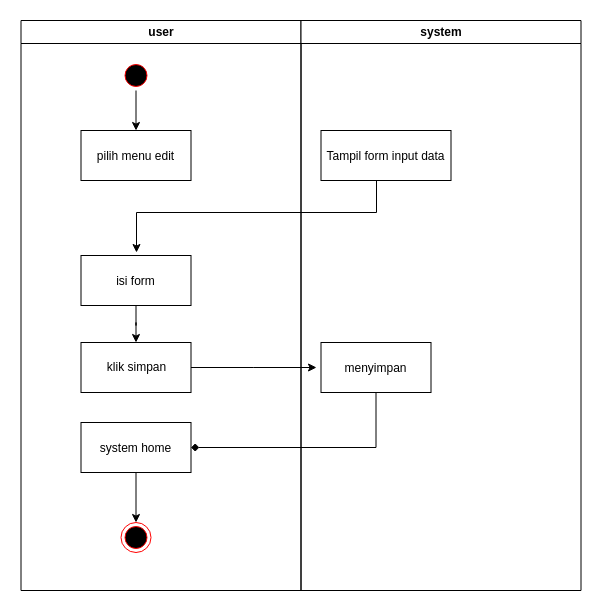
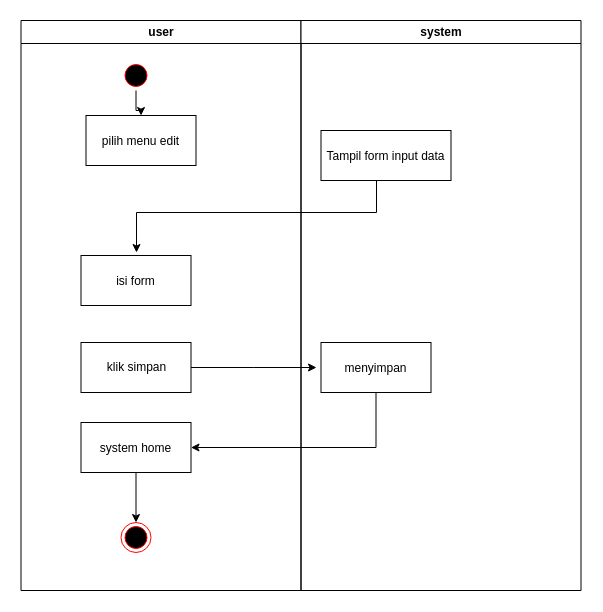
  <mxCell id="0" />
  <mxCell id="1" parent="0" />
  <mxCell id="2" value="user" style="swimlane;whiteSpace=wrap" parent="1" vertex="1"><mxGeometry x="20.5" y="20" width="280" height="570" as="geometry" /></mxCell>
  <mxCell id="3" style="edgeStyle=orthogonalEdgeStyle;rounded=0;orthogonalLoop=1;jettySize=auto;html=1;entryX=0.5;entryY=0;entryDx=0;entryDy=0;" edge="1" parent="2" source="4" target="5"><mxGeometry relative="1" as="geometry" /></mxCell>
  <mxCell id="4" value="" style="ellipse;shape=startState;fillColor=#000000;strokeColor=#ff0000;" parent="2" vertex="1"><mxGeometry x="100" y="40" width="30" height="30" as="geometry" /></mxCell>
- <mxCell id="5" value="pilih menu edit" style="" parent="2" vertex="1"><mxGeometry x="60" y="110" width="110" height="50" as="geometry" /></mxCell>
- <mxCell id="6" style="edgeStyle=orthogonalEdgeStyle;rounded=0;orthogonalLoop=1;jettySize=auto;html=1;entryX=0.5;entryY=0;entryDx=0;entryDy=0;" edge="1" parent="2" source="7" target="11"><mxGeometry relative="1" as="geometry" /></mxCell>
+ <mxCell id="5" value="pilih menu edit" style="" parent="2" vertex="1"><mxGeometry x="65" y="95" width="110" height="50" as="geometry" /></mxCell>
  <mxCell id="7" value="isi form" style="" parent="2" vertex="1"><mxGeometry x="60" y="235" width="110" height="50" as="geometry" /></mxCell>
  <mxCell id="8" style="edgeStyle=orthogonalEdgeStyle;rounded=0;orthogonalLoop=1;jettySize=auto;html=1;entryX=0.5;entryY=0;entryDx=0;entryDy=0;" edge="1" parent="2" source="9" target="10"><mxGeometry relative="1" as="geometry" /></mxCell>
  <mxCell id="9" value="system home" style="" parent="2" vertex="1"><mxGeometry x="60" y="402" width="110" height="50" as="geometry" /></mxCell>
  <mxCell id="10" value="" style="ellipse;html=1;shape=endState;fillColor=#000000;strokeColor=#ff0000;" vertex="1" parent="2"><mxGeometry x="100" y="502" width="30" height="30" as="geometry" /></mxCell>
  <mxCell id="11" value="klik simpan" style="html=1;" vertex="1" parent="2"><mxGeometry x="60" y="322" width="110" height="50" as="geometry" /></mxCell>
  <mxCell id="12" value="system" style="swimlane;whiteSpace=wrap;startSize=23;" parent="1" vertex="1"><mxGeometry x="300.5" y="20" width="280" height="570" as="geometry" /></mxCell>
  <mxCell id="13" value="Tampil form input data" style="" parent="12" vertex="1"><mxGeometry x="20" y="110" width="130" height="50" as="geometry" /></mxCell>
  <mxCell id="14" value="menyimpan" style="" parent="12" vertex="1"><mxGeometry x="20" y="322" width="110" height="50" as="geometry" /></mxCell>
  <mxCell id="15" style="edgeStyle=orthogonalEdgeStyle;rounded=0;orthogonalLoop=1;jettySize=auto;html=1;" edge="1" parent="1" source="13"><mxGeometry relative="1" as="geometry"><mxPoint x="136" y="252" as="targetPoint" /><Array as="points"><mxPoint x="376" y="212" /><mxPoint x="136" y="212" /></Array></mxGeometry></mxCell>
- <mxCell id="16" style="edgeStyle=orthogonalEdgeStyle;rounded=0;orthogonalLoop=1;jettySize=auto;html=1;endArrow=diamond;" edge="1" parent="1" source="14" target="9"><mxGeometry relative="1" as="geometry"><mxPoint x="376" y="342" as="targetPoint" /><Array as="points"><mxPoint x="375" y="447" /></Array></mxGeometry></mxCell>
+ <mxCell id="16" style="edgeStyle=orthogonalEdgeStyle;rounded=0;orthogonalLoop=1;jettySize=auto;html=1;" edge="1" parent="1" source="14" target="9"><mxGeometry relative="1" as="geometry"><mxPoint x="376" y="342" as="targetPoint" /><Array as="points"><mxPoint x="375" y="447" /></Array></mxGeometry></mxCell>
  <mxCell id="17" style="edgeStyle=orthogonalEdgeStyle;rounded=0;orthogonalLoop=1;jettySize=auto;html=1;" edge="1" parent="1" source="11"><mxGeometry relative="1" as="geometry"><mxPoint x="316" y="367" as="targetPoint" /></mxGeometry></mxCell>
